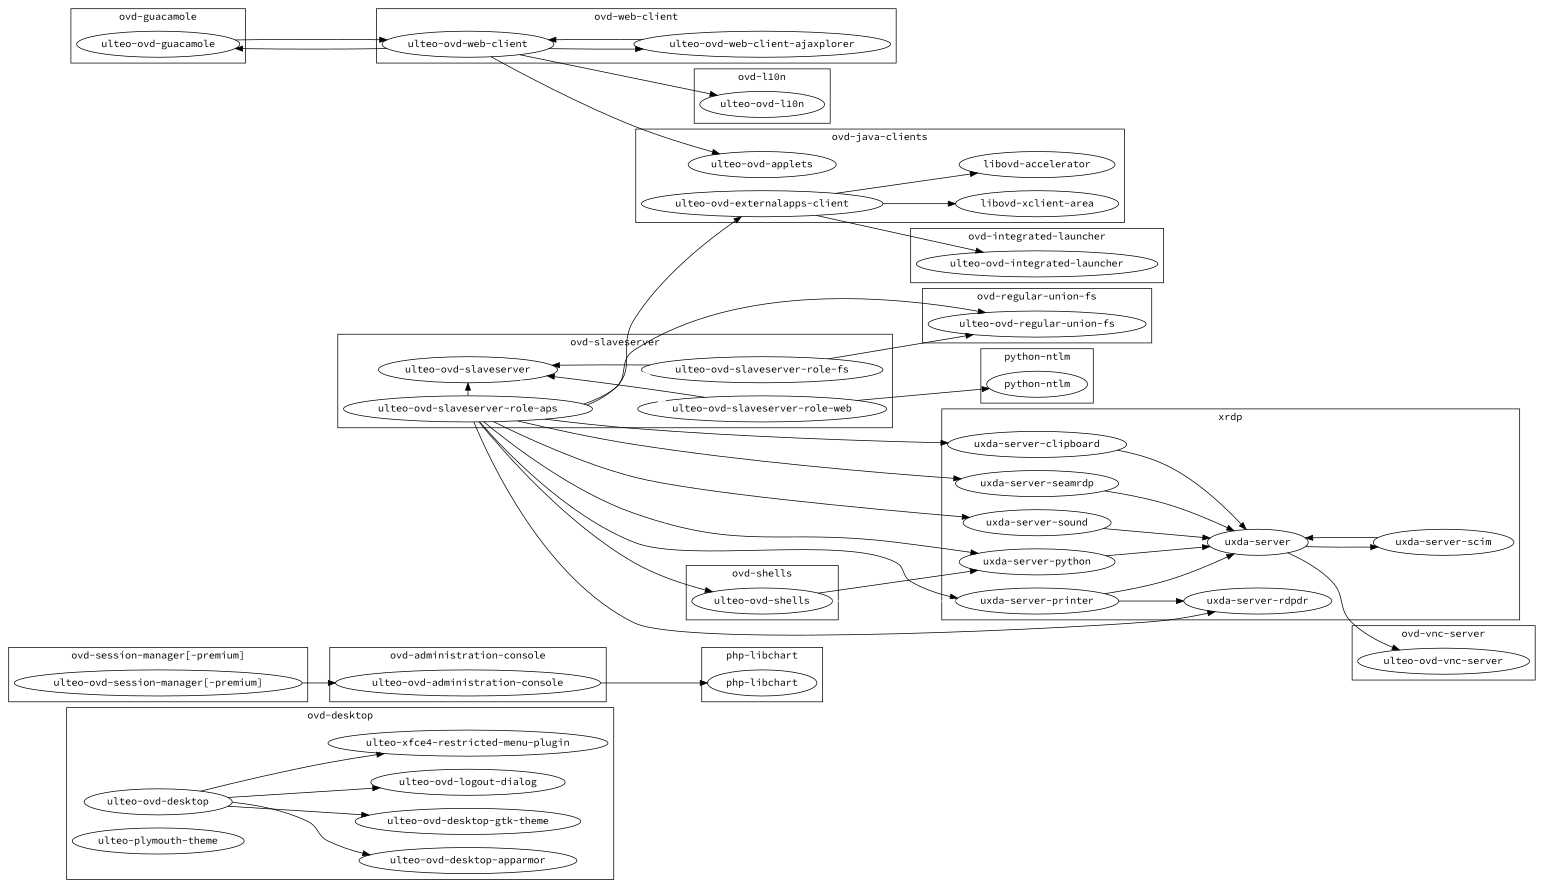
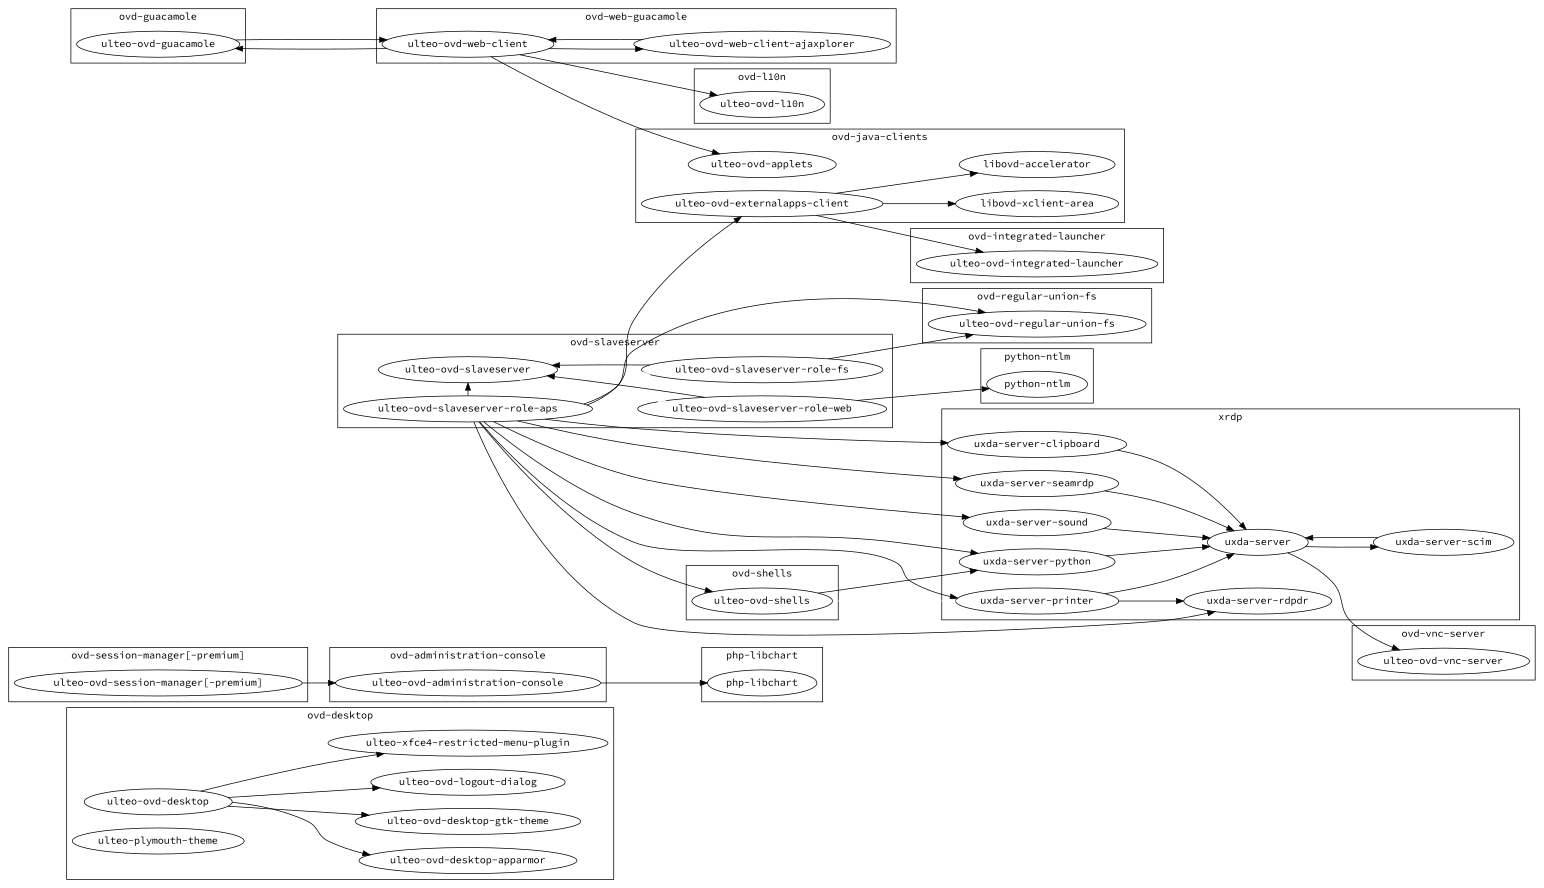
  digraph {
    fontname="Source Code Pro"
    rankdir=LR
    node [fontname="Source Code Pro"]
    edge [fontname="Source Code Pro"]
    "ulteo-ovd-desktop"
    "ulteo-ovd-desktop-apparmor"
    "ulteo-ovd-desktop-gtk-theme"
    "ulteo-ovd-logout-dialog"
    "ulteo-plymouth-theme"
    "ulteo-xfce4-restricted-menu-plugin"
    "ulteo-ovd-administration-console"
    "ulteo-ovd-guacamole"
    "ulteo-ovd-integrated-launcher"
    "libovd-accelerator"
    "libovd-xclient-area"
    "ulteo-ovd-applets"
    "ulteo-ovd-externalapps-client"
    "ulteo-ovd-l10n"
    "ulteo-ovd-session-manager[-premium]"
    "ulteo-ovd-slaveserver"
    "ulteo-ovd-slaveserver-role-aps"
    "ulteo-ovd-slaveserver-role-fs"
    "ulteo-ovd-slaveserver-role-web"
    "ulteo-ovd-regular-union-fs"
    "ulteo-ovd-vnc-server"
    "ulteo-ovd-web-client"
    "ulteo-ovd-web-client-ajaxplorer"
    "php-libchart"
    "python-ntlm"
    "uxda-server"
    "uxda-server-clipboard"
    "uxda-server-printer"
    "uxda-server-python"
    "uxda-server-rdpdr"
    "uxda-server-scim"
    "uxda-server-seamrdp"
    "uxda-server-sound"
    "ulteo-ovd-shells"
    subgraph cluster_1 {
      label="ovd-desktop"
      "ulteo-ovd-desktop"
      "ulteo-ovd-desktop-apparmor"
      "ulteo-ovd-desktop-gtk-theme"
      "ulteo-ovd-logout-dialog"
      "ulteo-plymouth-theme"
      "ulteo-xfce4-restricted-menu-plugin"
    }
    subgraph cluster_2 {
      label="ovd-administration-console"
      "ulteo-ovd-administration-console"
    }
    subgraph cluster_3 {
      label="ovd-guacamole"
      "ulteo-ovd-guacamole"
    }
    subgraph cluster_4 {
      label="ovd-integrated-launcher"
      "ulteo-ovd-integrated-launcher"
    }
    subgraph cluster_5 {
      label="ovd-java-clients"
      "libovd-accelerator"
      "libovd-xclient-area"
      "ulteo-ovd-applets"
      "ulteo-ovd-externalapps-client"
    }
    subgraph cluster_6 {
      label="ovd-l10n"
      "ulteo-ovd-l10n"
    }
    subgraph cluster_7 {
      label="ovd-session-manager[-premium]"
      "ulteo-ovd-session-manager[-premium]"
    }
    subgraph cluster_8 {
      label="ovd-slaveserver"
      "ulteo-ovd-slaveserver"
      "ulteo-ovd-slaveserver-role-aps"
      "ulteo-ovd-slaveserver-role-fs"
      "ulteo-ovd-slaveserver-role-web"
    }
    subgraph cluster_9 {
      label="ovd-regular-union-fs"
      "ulteo-ovd-regular-union-fs"
    }
    subgraph cluster_10 {
      label="ovd-vnc-server"
      "ulteo-ovd-vnc-server"
    }
    subgraph cluster_11 {
-     label="ovd-web-client"
+     label="ovd-web-guacamole"
      "ulteo-ovd-web-client"
      "ulteo-ovd-web-client-ajaxplorer"
    }
    subgraph cluster_12 {
      label="php-libchart"
      "php-libchart"
    }
    subgraph cluster_13 {
      label="python-ntlm"
      "python-ntlm"
    }
    subgraph cluster_14 {
      label=xrdp
      "uxda-server"
      "uxda-server-clipboard"
      "uxda-server-printer"
      "uxda-server-python"
      "uxda-server-rdpdr"
      "uxda-server-scim"
      "uxda-server-seamrdp"
      "uxda-server-sound"
    }
    subgraph cluster_15 {
      label="ovd-shells"
      "ulteo-ovd-shells"
    }
    "ulteo-ovd-desktop" -> "ulteo-ovd-desktop-apparmor"
    "ulteo-ovd-desktop" -> "ulteo-ovd-desktop-gtk-theme"
    "ulteo-ovd-desktop" -> "ulteo-ovd-logout-dialog"
    "ulteo-ovd-desktop" -> "ulteo-xfce4-restricted-menu-plugin"
    "ulteo-ovd-administration-console" -> "php-libchart"
    "ulteo-ovd-guacamole" -> "ulteo-ovd-web-client"
    "ulteo-ovd-externalapps-client" -> "ulteo-ovd-integrated-launcher"
    "ulteo-ovd-externalapps-client" -> "libovd-accelerator"
    "ulteo-ovd-externalapps-client" -> "libovd-xclient-area"
    "ulteo-ovd-session-manager[-premium]" -> "ulteo-ovd-administration-console"
    "ulteo-ovd-slaveserver" -> "ulteo-ovd-slaveserver-role-fs" [color=white]
    "ulteo-ovd-slaveserver" -> "ulteo-ovd-slaveserver-role-web" [color=white]
    "ulteo-ovd-slaveserver-role-aps" -> "ulteo-ovd-externalapps-client"
    "ulteo-ovd-slaveserver-role-aps" -> "ulteo-ovd-slaveserver" [constraint=false]
    "ulteo-ovd-slaveserver-role-aps" -> "ulteo-ovd-regular-union-fs"
    "ulteo-ovd-slaveserver-role-aps" -> "uxda-server-clipboard"
    "ulteo-ovd-slaveserver-role-aps" -> "uxda-server-printer"
    "ulteo-ovd-slaveserver-role-aps" -> "uxda-server-python"
    "ulteo-ovd-slaveserver-role-aps" -> "uxda-server-rdpdr"
    "ulteo-ovd-slaveserver-role-aps" -> "uxda-server-seamrdp"
    "ulteo-ovd-slaveserver-role-aps" -> "uxda-server-sound"
    "ulteo-ovd-slaveserver-role-aps" -> "ulteo-ovd-shells"
    "ulteo-ovd-slaveserver-role-fs" -> "ulteo-ovd-slaveserver" [constraint=false]
    "ulteo-ovd-slaveserver-role-fs" -> "ulteo-ovd-regular-union-fs"
    "ulteo-ovd-slaveserver-role-web" -> "ulteo-ovd-slaveserver" [constraint=false]
    "ulteo-ovd-slaveserver-role-web" -> "python-ntlm"
    "ulteo-ovd-web-client" -> "ulteo-ovd-guacamole"
    "ulteo-ovd-web-client" -> "ulteo-ovd-applets"
    "ulteo-ovd-web-client" -> "ulteo-ovd-l10n"
    "ulteo-ovd-web-client" -> "ulteo-ovd-web-client-ajaxplorer"
    "ulteo-ovd-web-client-ajaxplorer" -> "ulteo-ovd-web-client"
    "uxda-server" -> "ulteo-ovd-vnc-server"
    "uxda-server" -> "uxda-server-scim"
    "uxda-server-clipboard" -> "uxda-server"
    "uxda-server-printer" -> "uxda-server"
    "uxda-server-printer" -> "uxda-server-rdpdr"
    "uxda-server-python" -> "uxda-server"
    "uxda-server-scim" -> "uxda-server"
    "uxda-server-seamrdp" -> "uxda-server"
    "uxda-server-sound" -> "uxda-server"
    "ulteo-ovd-shells" -> "uxda-server-printer" [color=white]
    "ulteo-ovd-shells" -> "uxda-server-python"
  }
